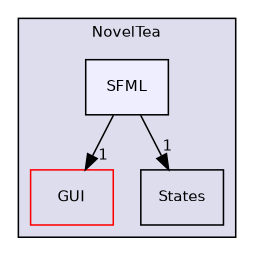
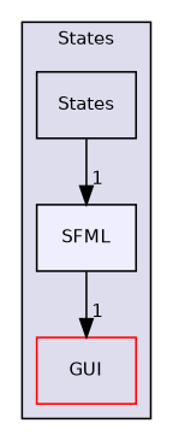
  digraph {
    compound=true
    node [fontname=Helvetica fontsize=10 shape=box]
    edge [headlabel=1 labeldistance=1.5 labelfontname=Helvetica labelfontsize=10]
    n1 [color=red label=GUI]
    n2 [label=States]
    n3 [fillcolor="#eeeeff" label=SFML pencolor=black style=filled]
    subgraph cluster_1 {
      bgcolor="#ddddee"
      fontname=Helvetica
      fontsize=10
-     label=NovelTea
+     label=States
      pencolor=black
      n1
      n2
      n3
    }
    n3 -> n1
-   n3 -> n2
+   n2 -> n3
  }
